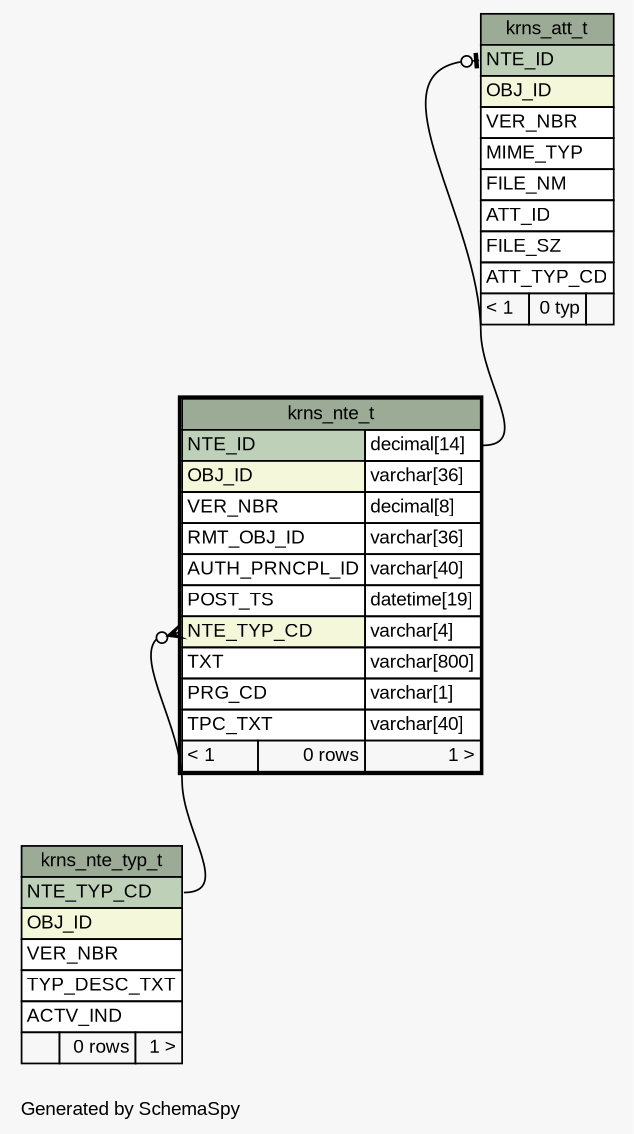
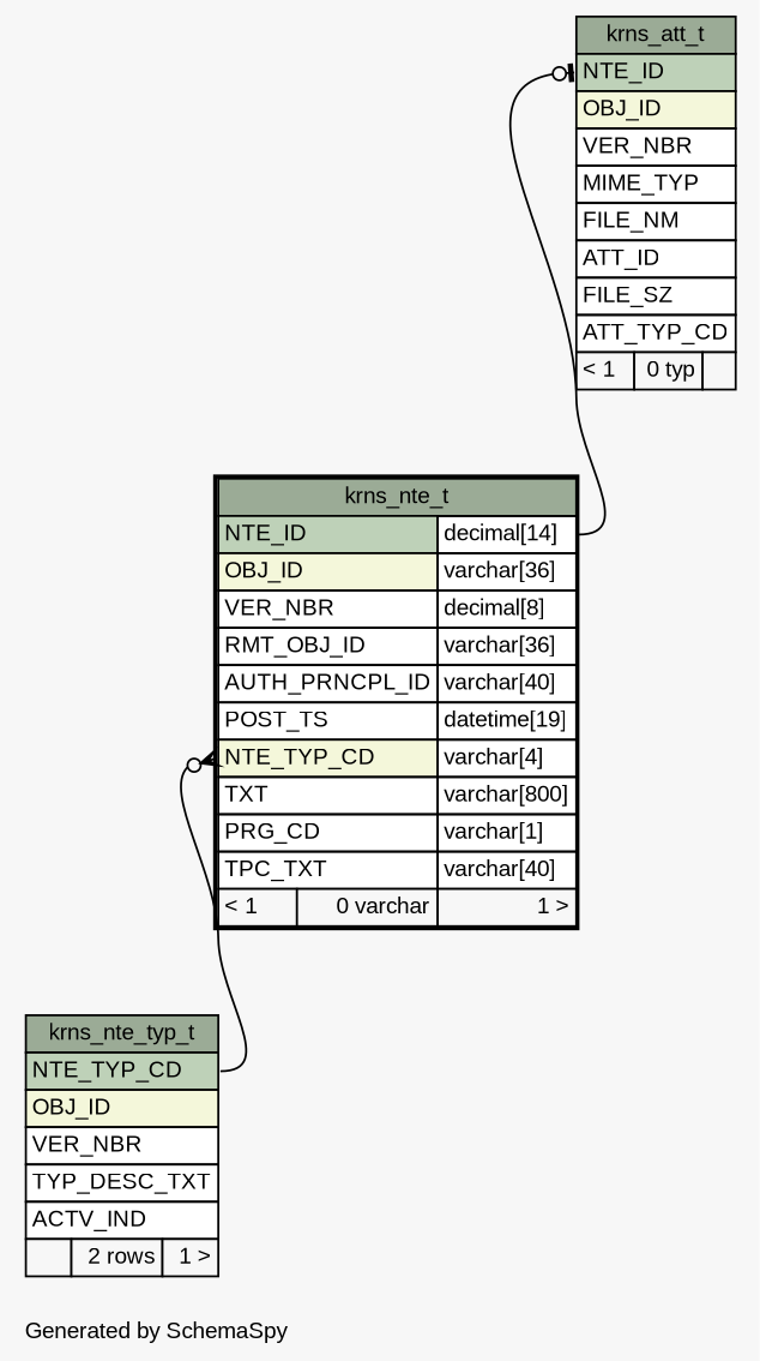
  digraph {
    bgcolor="#f7f7f7"
    fontname="Liberation Sans"
    fontsize=11
    label="\nGenerated by SchemaSpy"
    labeljust=l
    nodesep=0.18
    rankdir=TB
    ranksep=0.46
    node [fontname="Liberation Sans" fontsize=11 shape=plaintext]
    edge [arrowhead=none arrowsize=0.8 dir=back fontname="Liberation Sans"]
    n1 [label=<     <TABLE BORDER="0" CELLBORDER="1" CELLSPACING="0" BGCOLOR="#ffffff">       <TR><TD COLSPAN="3" BGCOLOR="#9bab96" ALIGN="CENTER">krns_att_t</TD></TR>       <TR><TD PORT="NTE_ID" COLSPAN="3" BGCOLOR="#bed1b8" ALIGN="LEFT">NTE_ID</TD></TR>       <TR><TD PORT="OBJ_ID" COLSPAN="3" BGCOLOR="#f4f7da" ALIGN="LEFT">OBJ_ID</TD></TR>       <TR><TD PORT="VER_NBR" COLSPAN="3" ALIGN="LEFT">VER_NBR</TD></TR>       <TR><TD PORT="MIME_TYP" COLSPAN="3" ALIGN="LEFT">MIME_TYP</TD></TR>       <TR><TD PORT="FILE_NM" COLSPAN="3" ALIGN="LEFT">FILE_NM</TD></TR>       <TR><TD PORT="ATT_ID" COLSPAN="3" ALIGN="LEFT">ATT_ID</TD></TR>       <TR><TD PORT="FILE_SZ" COLSPAN="3" ALIGN="LEFT">FILE_SZ</TD></TR>       <TR><TD PORT="ATT_TYP_CD" COLSPAN="3" ALIGN="LEFT">ATT_TYP_CD</TD></TR>       <TR><TD ALIGN="LEFT" BGCOLOR="#f7f7f7">&lt; 1</TD><TD ALIGN="RIGHT" BGCOLOR="#f7f7f7">0 typ</TD><TD ALIGN="RIGHT" BGCOLOR="#f7f7f7">  </TD></TR>     </TABLE>>]
-   n2 [label=<     <TABLE BORDER="2" CELLBORDER="1" CELLSPACING="0" BGCOLOR="#ffffff">       <TR><TD COLSPAN="3" BGCOLOR="#9bab96" ALIGN="CENTER">krns_nte_t</TD></TR>       <TR><TD PORT="NTE_ID" COLSPAN="2" BGCOLOR="#bed1b8" ALIGN="LEFT">NTE_ID</TD><TD PORT="NTE_ID.type" ALIGN="LEFT">decimal[14]</TD></TR>       <TR><TD PORT="OBJ_ID" COLSPAN="2" BGCOLOR="#f4f7da" ALIGN="LEFT">OBJ_ID</TD><TD PORT="OBJ_ID.type" ALIGN="LEFT">varchar[36]</TD></TR>       <TR><TD PORT="VER_NBR" COLSPAN="2" ALIGN="LEFT">VER_NBR</TD><TD PORT="VER_NBR.type" ALIGN="LEFT">decimal[8]</TD></TR>       <TR><TD PORT="RMT_OBJ_ID" COLSPAN="2" ALIGN="LEFT">RMT_OBJ_ID</TD><TD PORT="RMT_OBJ_ID.type" ALIGN="LEFT">varchar[36]</TD></TR>       <TR><TD PORT="AUTH_PRNCPL_ID" COLSPAN="2" ALIGN="LEFT">AUTH_PRNCPL_ID</TD><TD PORT="AUTH_PRNCPL_ID.type" ALIGN="LEFT">varchar[40]</TD></TR>       <TR><TD PORT="POST_TS" COLSPAN="2" ALIGN="LEFT">POST_TS</TD><TD PORT="POST_TS.type" ALIGN="LEFT">datetime[19]</TD></TR>       <TR><TD PORT="NTE_TYP_CD" COLSPAN="2" BGCOLOR="#f4f7da" ALIGN="LEFT">NTE_TYP_CD</TD><TD PORT="NTE_TYP_CD.type" ALIGN="LEFT">varchar[4]</TD></TR>       <TR><TD PORT="TXT" COLSPAN="2" ALIGN="LEFT">TXT</TD><TD PORT="TXT.type" ALIGN="LEFT">varchar[800]</TD></TR>       <TR><TD PORT="PRG_CD" COLSPAN="2" ALIGN="LEFT">PRG_CD</TD><TD PORT="PRG_CD.type" ALIGN="LEFT">varchar[1]</TD></TR>       <TR><TD PORT="TPC_TXT" COLSPAN="2" ALIGN="LEFT">TPC_TXT</TD><TD PORT="TPC_TXT.type" ALIGN="LEFT">varchar[40]</TD></TR>       <TR><TD ALIGN="LEFT" BGCOLOR="#f7f7f7">&lt; 1</TD><TD ALIGN="RIGHT" BGCOLOR="#f7f7f7">0 rows</TD><TD ALIGN="RIGHT" BGCOLOR="#f7f7f7">1 &gt;</TD></TR>     </TABLE>>]
-   n3 [label=<     <TABLE BORDER="0" CELLBORDER="1" CELLSPACING="0" BGCOLOR="#ffffff">       <TR><TD COLSPAN="3" BGCOLOR="#9bab96" ALIGN="CENTER">krns_nte_typ_t</TD></TR>       <TR><TD PORT="NTE_TYP_CD" COLSPAN="3" BGCOLOR="#bed1b8" ALIGN="LEFT">NTE_TYP_CD</TD></TR>       <TR><TD PORT="OBJ_ID" COLSPAN="3" BGCOLOR="#f4f7da" ALIGN="LEFT">OBJ_ID</TD></TR>       <TR><TD PORT="VER_NBR" COLSPAN="3" ALIGN="LEFT">VER_NBR</TD></TR>       <TR><TD PORT="TYP_DESC_TXT" COLSPAN="3" ALIGN="LEFT">TYP_DESC_TXT</TD></TR>       <TR><TD PORT="ACTV_IND" COLSPAN="3" ALIGN="LEFT">ACTV_IND</TD></TR>       <TR><TD ALIGN="LEFT" BGCOLOR="#f7f7f7">  </TD><TD ALIGN="RIGHT" BGCOLOR="#f7f7f7">0 rows</TD><TD ALIGN="RIGHT" BGCOLOR="#f7f7f7">1 &gt;</TD></TR>     </TABLE>>]
+   n2 [label=<     <TABLE BORDER="2" CELLBORDER="1" CELLSPACING="0" BGCOLOR="#ffffff">       <TR><TD COLSPAN="3" BGCOLOR="#9bab96" ALIGN="CENTER">krns_nte_t</TD></TR>       <TR><TD PORT="NTE_ID" COLSPAN="2" BGCOLOR="#bed1b8" ALIGN="LEFT">NTE_ID</TD><TD PORT="NTE_ID.type" ALIGN="LEFT">decimal[14]</TD></TR>       <TR><TD PORT="OBJ_ID" COLSPAN="2" BGCOLOR="#f4f7da" ALIGN="LEFT">OBJ_ID</TD><TD PORT="OBJ_ID.type" ALIGN="LEFT">varchar[36]</TD></TR>       <TR><TD PORT="VER_NBR" COLSPAN="2" ALIGN="LEFT">VER_NBR</TD><TD PORT="VER_NBR.type" ALIGN="LEFT">decimal[8]</TD></TR>       <TR><TD PORT="RMT_OBJ_ID" COLSPAN="2" ALIGN="LEFT">RMT_OBJ_ID</TD><TD PORT="RMT_OBJ_ID.type" ALIGN="LEFT">varchar[36]</TD></TR>       <TR><TD PORT="AUTH_PRNCPL_ID" COLSPAN="2" ALIGN="LEFT">AUTH_PRNCPL_ID</TD><TD PORT="AUTH_PRNCPL_ID.type" ALIGN="LEFT">varchar[40]</TD></TR>       <TR><TD PORT="POST_TS" COLSPAN="2" ALIGN="LEFT">POST_TS</TD><TD PORT="POST_TS.type" ALIGN="LEFT">datetime[19]</TD></TR>       <TR><TD PORT="NTE_TYP_CD" COLSPAN="2" BGCOLOR="#f4f7da" ALIGN="LEFT">NTE_TYP_CD</TD><TD PORT="NTE_TYP_CD.type" ALIGN="LEFT">varchar[4]</TD></TR>       <TR><TD PORT="TXT" COLSPAN="2" ALIGN="LEFT">TXT</TD><TD PORT="TXT.type" ALIGN="LEFT">varchar[800]</TD></TR>       <TR><TD PORT="PRG_CD" COLSPAN="2" ALIGN="LEFT">PRG_CD</TD><TD PORT="PRG_CD.type" ALIGN="LEFT">varchar[1]</TD></TR>       <TR><TD PORT="TPC_TXT" COLSPAN="2" ALIGN="LEFT">TPC_TXT</TD><TD PORT="TPC_TXT.type" ALIGN="LEFT">varchar[40]</TD></TR>       <TR><TD ALIGN="LEFT" BGCOLOR="#f7f7f7">&lt; 1</TD><TD ALIGN="RIGHT" BGCOLOR="#f7f7f7">0 varchar</TD><TD ALIGN="RIGHT" BGCOLOR="#f7f7f7">1 &gt;</TD></TR>     </TABLE>>]
+   n3 [label=<     <TABLE BORDER="0" CELLBORDER="1" CELLSPACING="0" BGCOLOR="#ffffff">       <TR><TD COLSPAN="3" BGCOLOR="#9bab96" ALIGN="CENTER">krns_nte_typ_t</TD></TR>       <TR><TD PORT="NTE_TYP_CD" COLSPAN="3" BGCOLOR="#bed1b8" ALIGN="LEFT">NTE_TYP_CD</TD></TR>       <TR><TD PORT="OBJ_ID" COLSPAN="3" BGCOLOR="#f4f7da" ALIGN="LEFT">OBJ_ID</TD></TR>       <TR><TD PORT="VER_NBR" COLSPAN="3" ALIGN="LEFT">VER_NBR</TD></TR>       <TR><TD PORT="TYP_DESC_TXT" COLSPAN="3" ALIGN="LEFT">TYP_DESC_TXT</TD></TR>       <TR><TD PORT="ACTV_IND" COLSPAN="3" ALIGN="LEFT">ACTV_IND</TD></TR>       <TR><TD ALIGN="LEFT" BGCOLOR="#f7f7f7">  </TD><TD ALIGN="RIGHT" BGCOLOR="#f7f7f7">2 rows</TD><TD ALIGN="RIGHT" BGCOLOR="#f7f7f7">1 &gt;</TD></TR>     </TABLE>>]
    n1 -> n2 [arrowtail=teeodot headport="NTE_ID.type:e" tailport="NTE_ID:w"]
    n2 -> n3 [arrowtail=crowodot headport="NTE_TYP_CD:e" tailport="NTE_TYP_CD:w"]
  }
